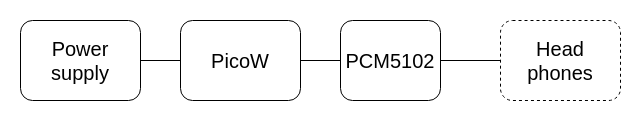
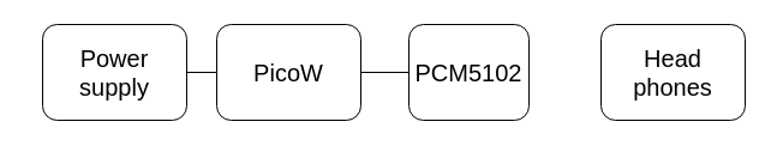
  <mxCell id="0" />
  <mxCell id="1" parent="0" />
  <mxCell id="2" value="&lt;font style=&quot;font-size: 20px;&quot;&gt;PicoW&lt;/font&gt;" style="rounded=1;whiteSpace=wrap;html=1;" parent="1" vertex="1"><mxGeometry x="180" y="20" width="120" height="80" as="geometry" /></mxCell>
  <mxCell id="3" value="&lt;font style=&quot;font-size: 20px;&quot;&gt;PCM5102&lt;/font&gt;" style="rounded=1;whiteSpace=wrap;html=1;" parent="1" vertex="1"><mxGeometry x="340" y="20" width="100" height="80" as="geometry" /></mxCell>
- <mxCell id="4" value="&lt;span style=&quot;font-size: 20px;&quot;&gt;Head&lt;br&gt;phones&lt;br&gt;&lt;/span&gt;" style="rounded=1;whiteSpace=wrap;html=1;dashed=1;" parent="1" vertex="1"><mxGeometry x="500" y="20" width="120" height="80" as="geometry" /></mxCell>
- <mxCell id="5" value="&lt;span style=&quot;font-size: 20px;&quot;&gt;Power&lt;br&gt;supply&lt;br&gt;&lt;/span&gt;" style="rounded=1;whiteSpace=wrap;html=1;" parent="1" vertex="1"><mxGeometry x="20" y="20" width="120" height="80" as="geometry" /></mxCell>
+ <mxCell id="4" value="&lt;span style=&quot;font-size: 20px;&quot;&gt;Head&lt;br&gt;phones&lt;br&gt;&lt;/span&gt;" style="rounded=1;whiteSpace=wrap;html=1;" parent="1" vertex="1"><mxGeometry x="500" y="20" width="120" height="80" as="geometry" /></mxCell>
+ <mxCell id="5" value="&lt;span style=&quot;font-size: 20px;&quot;&gt;Power&lt;br&gt;supply&lt;br&gt;&lt;/span&gt;" style="rounded=1;whiteSpace=wrap;html=1;" parent="1" vertex="1"><mxGeometry x="35" y="20" width="120" height="80" as="geometry" /></mxCell>
  <mxCell id="6" value="" style="endArrow=none;html=1;fontSize=20;exitX=1;exitY=0.5;exitDx=0;exitDy=0;entryX=0;entryY=0.5;entryDx=0;entryDy=0;" parent="1" source="5" target="2" edge="1"><mxGeometry width="50" height="50" relative="1" as="geometry"><mxPoint x="320" y="150" as="sourcePoint" /><mxPoint x="370" y="100" as="targetPoint" /></mxGeometry></mxCell>
  <mxCell id="7" value="" style="endArrow=none;html=1;fontSize=20;exitX=0;exitY=0.5;exitDx=0;exitDy=0;entryX=1;entryY=0.5;entryDx=0;entryDy=0;" parent="1" source="3" target="2" edge="1"><mxGeometry width="50" height="50" relative="1" as="geometry"><mxPoint x="150" y="70" as="sourcePoint" /><mxPoint x="190" y="70" as="targetPoint" /></mxGeometry></mxCell>
- <mxCell id="8" value="" style="endArrow=none;html=1;fontSize=20;entryX=1;entryY=0.5;entryDx=0;entryDy=0;exitX=0;exitY=0.5;exitDx=0;exitDy=0;" parent="1" source="4" target="3" edge="1"><mxGeometry width="50" height="50" relative="1" as="geometry"><mxPoint x="320" y="150" as="sourcePoint" /><mxPoint x="370" y="100" as="targetPoint" /></mxGeometry></mxCell>
